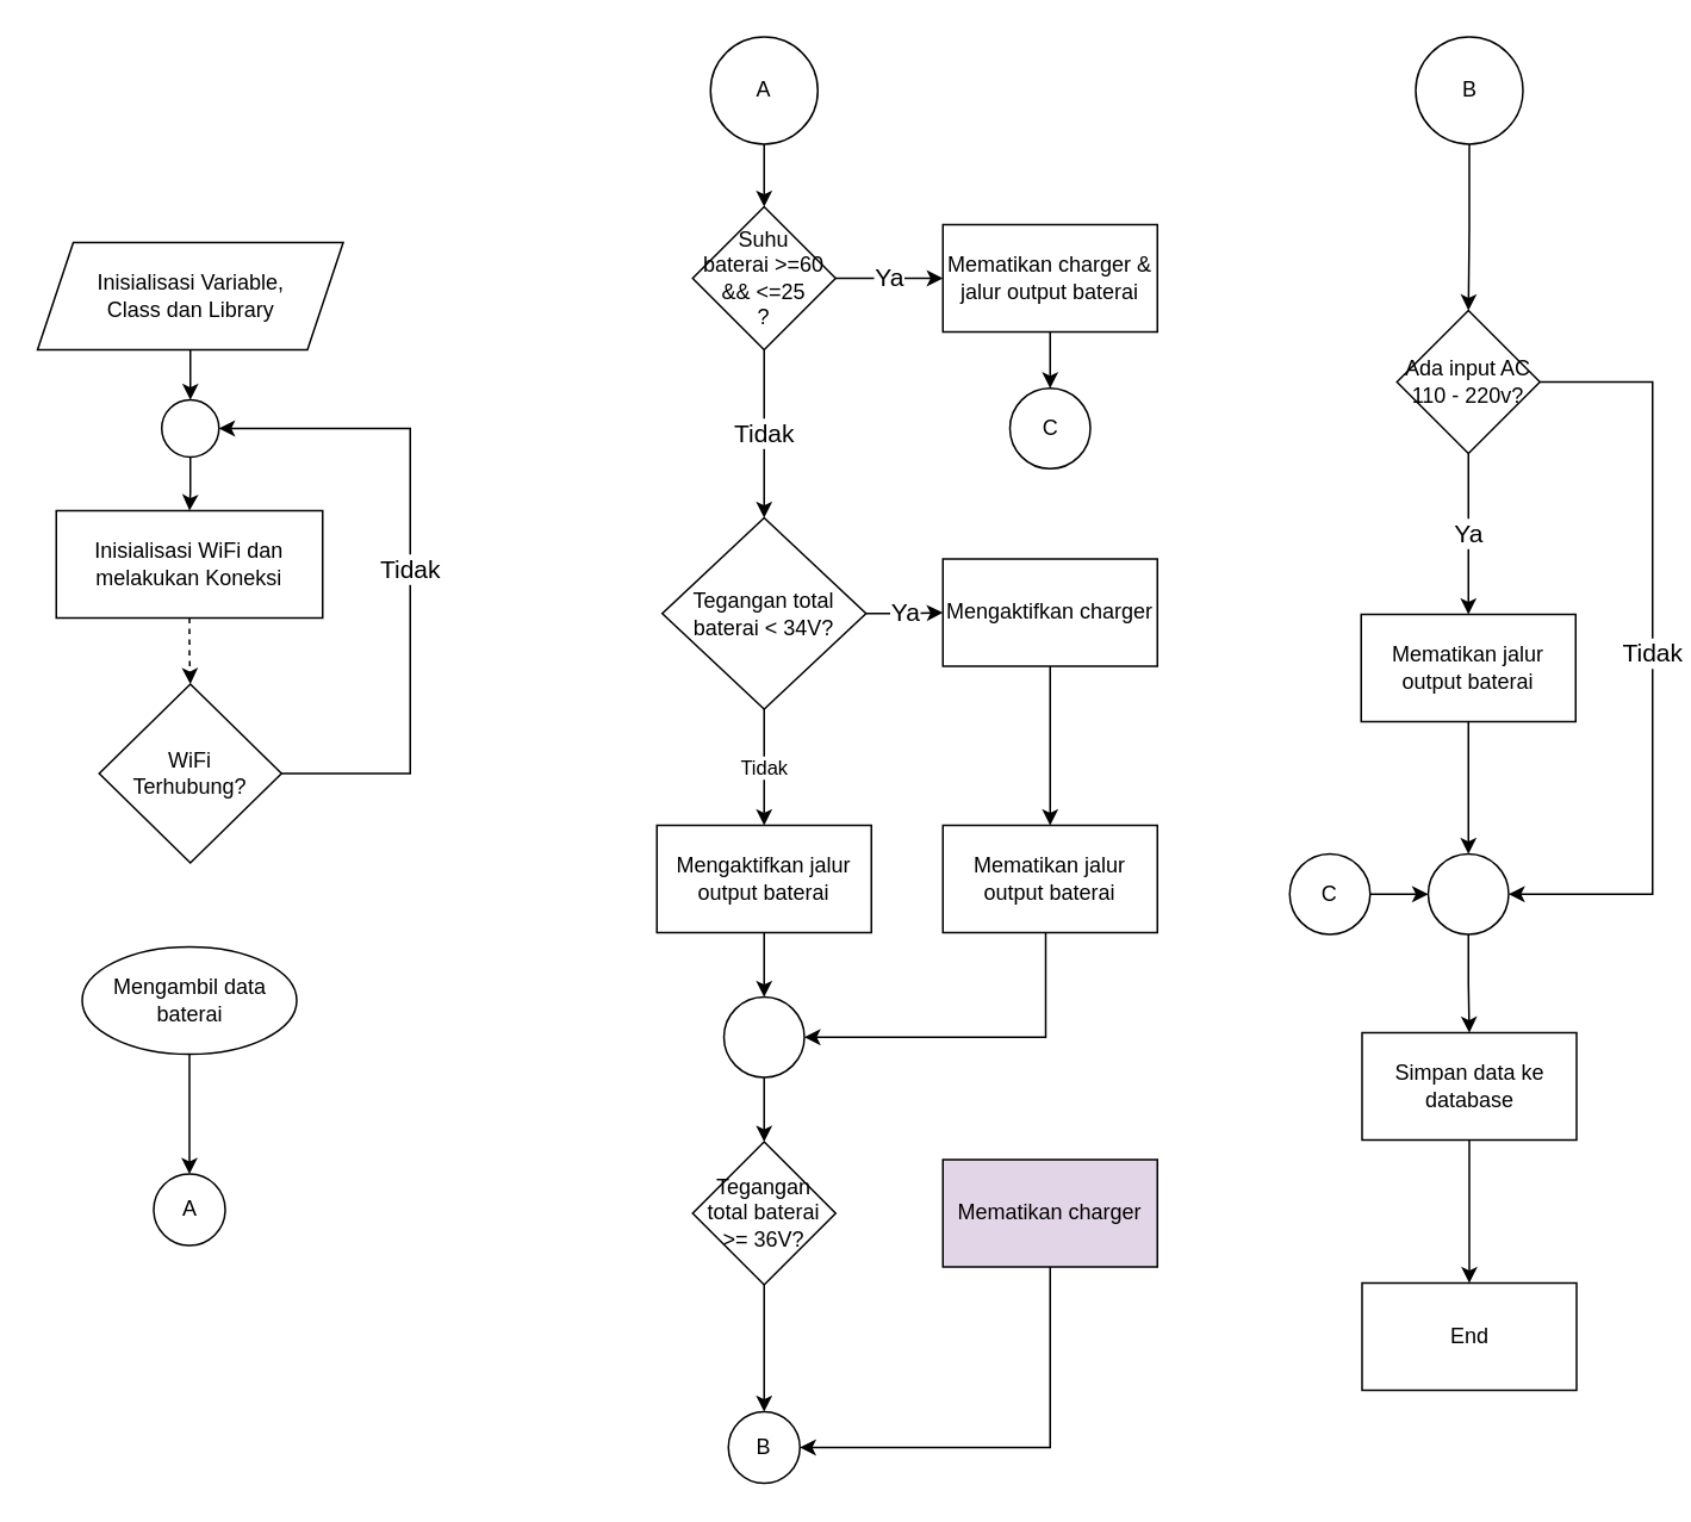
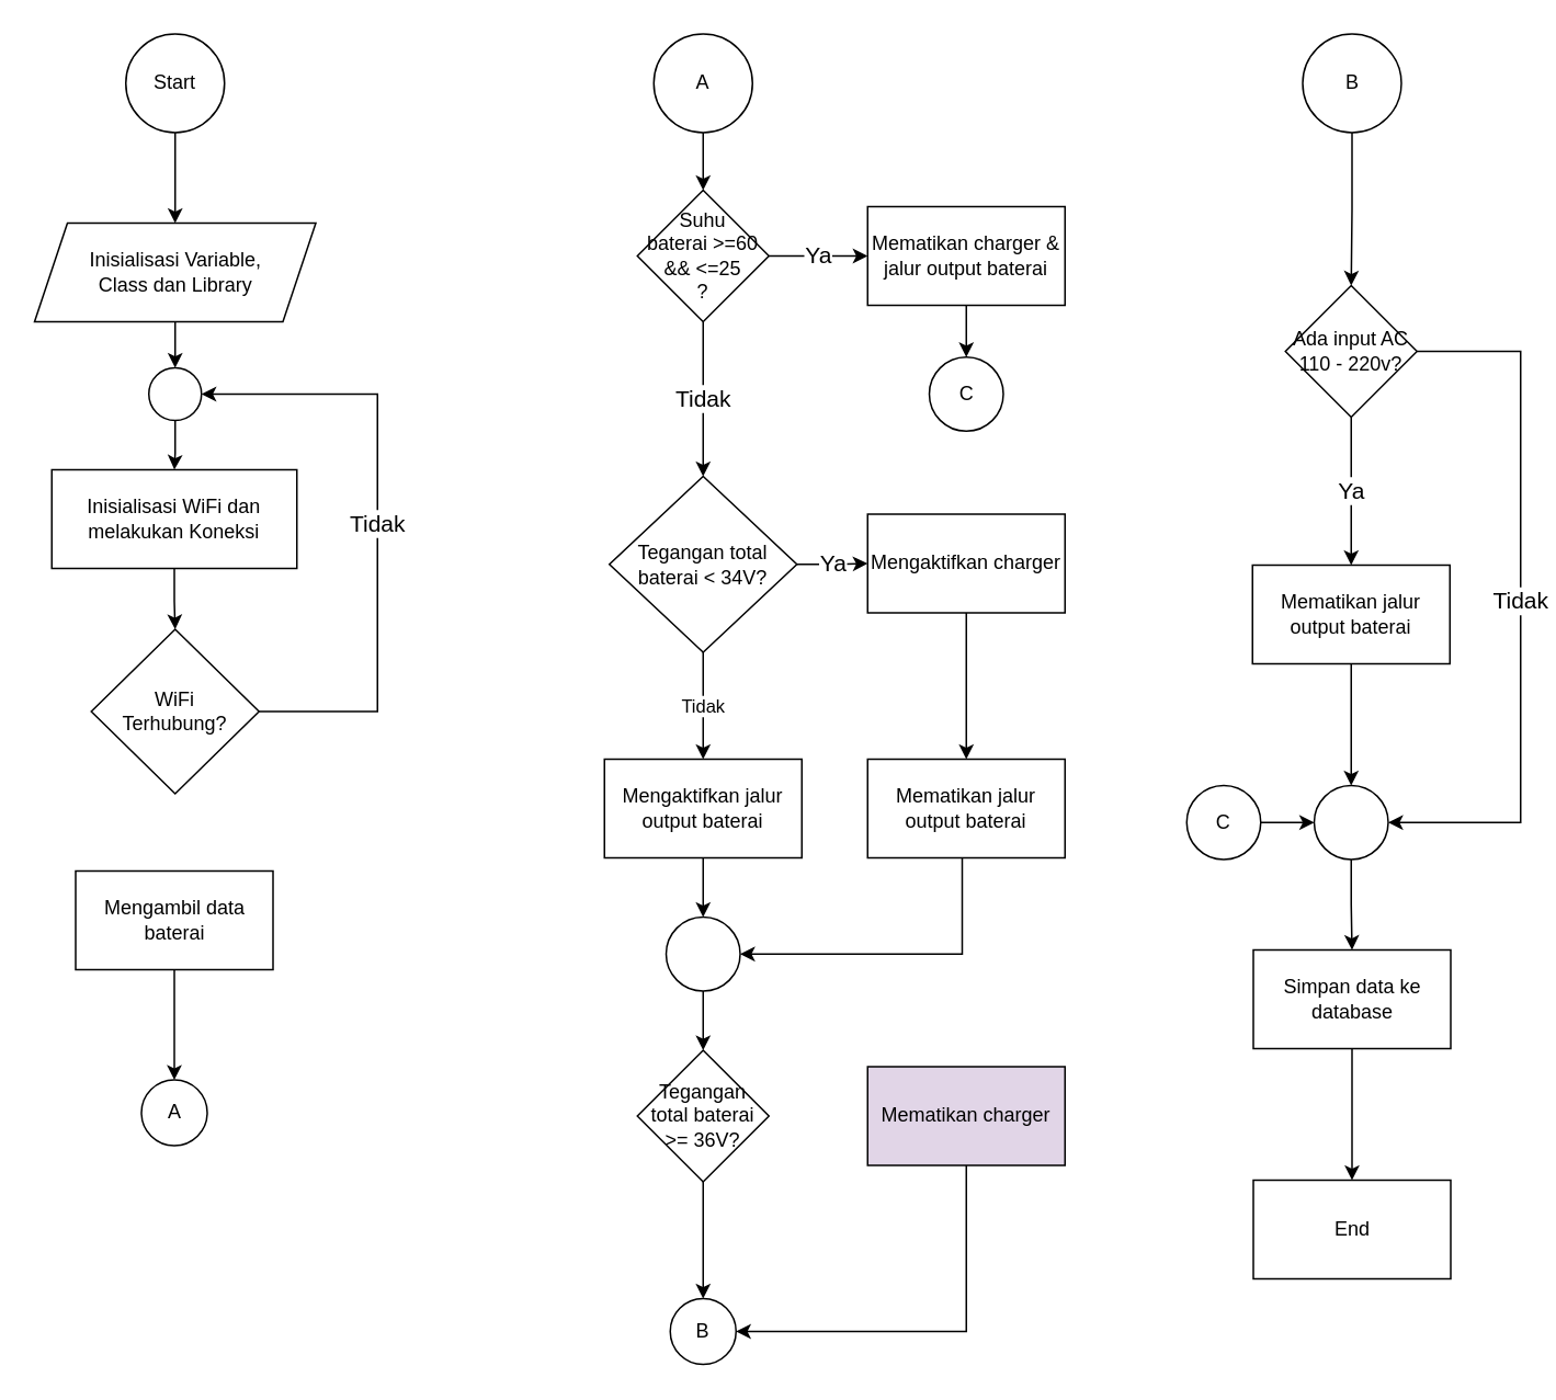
  <mxCell id="0" />
  <mxCell id="1" parent="0" />
+ <mxCell id="2" value="" style="edgeStyle=orthogonalEdgeStyle;rounded=0;orthogonalLoop=1;jettySize=auto;html=1;" parent="1" source="3" target="5" edge="1"><mxGeometry relative="1" as="geometry" /></mxCell>
+ <mxCell id="3" value="Start" style="ellipse;whiteSpace=wrap;html=1;" parent="1" vertex="1"><mxGeometry x="76" y="20" width="60" height="60" as="geometry" /></mxCell>
  <mxCell id="4" value="" style="edgeStyle=orthogonalEdgeStyle;rounded=0;orthogonalLoop=1;jettySize=auto;html=1;" parent="1" source="5" target="13" edge="1"><mxGeometry relative="1" as="geometry" /></mxCell>
  <mxCell id="5" value="Inisialisasi Variable, &lt;br&gt;Class dan Library" style="shape=parallelogram;perimeter=parallelogramPerimeter;whiteSpace=wrap;html=1;fixedSize=1;" parent="1" vertex="1"><mxGeometry x="20.5" y="135" width="171" height="60" as="geometry" /></mxCell>
- <mxCell id="6" value="" style="edgeStyle=orthogonalEdgeStyle;rounded=0;orthogonalLoop=1;jettySize=auto;html=1;dashed=1;" parent="1" source="7" target="9" edge="1"><mxGeometry relative="1" as="geometry" /></mxCell>
+ <mxCell id="6" value="" style="edgeStyle=orthogonalEdgeStyle;rounded=0;orthogonalLoop=1;jettySize=auto;html=1;" parent="1" source="7" target="9" edge="1"><mxGeometry relative="1" as="geometry" /></mxCell>
  <mxCell id="7" value="Inisialisasi WiFi dan melakukan Koneksi" style="rounded=0;whiteSpace=wrap;html=1;" parent="1" vertex="1"><mxGeometry x="31" y="285" width="149" height="60" as="geometry" /></mxCell>
  <mxCell id="8" value="Tidak" style="edgeStyle=orthogonalEdgeStyle;rounded=0;orthogonalLoop=1;jettySize=auto;html=1;exitX=1;exitY=0.5;exitDx=0;exitDy=0;entryX=1;entryY=0.5;entryDx=0;entryDy=0;fontSize=14;" parent="1" source="9" target="13" edge="1"><mxGeometry relative="1" as="geometry"><mxPoint x="150" y="237" as="targetPoint" /><Array as="points"><mxPoint x="229" y="432" /><mxPoint x="229" y="239" /></Array><mxPoint as="offset" /></mxGeometry></mxCell>
  <mxCell id="9" value="WiFi &lt;br&gt;Terhubung?" style="rhombus;whiteSpace=wrap;html=1;" parent="1" vertex="1"><mxGeometry x="55" y="382" width="102" height="100" as="geometry" /></mxCell>
  <mxCell id="10" value="" style="edgeStyle=orthogonalEdgeStyle;rounded=0;orthogonalLoop=1;jettySize=auto;html=1;" parent="1" source="11" target="36" edge="1"><mxGeometry relative="1" as="geometry" /></mxCell>
- <mxCell id="11" value="Mengambil data baterai" style="ellipse;whiteSpace=wrap;html=1;" parent="1" vertex="1"><mxGeometry x="45.5" y="529" width="120" height="60" as="geometry" /></mxCell>
+ <mxCell id="11" value="Mengambil data baterai" style="rounded=0;whiteSpace=wrap;html=1;" parent="1" vertex="1"><mxGeometry x="45.5" y="529" width="120" height="60" as="geometry" /></mxCell>
  <mxCell id="12" value="" style="edgeStyle=orthogonalEdgeStyle;rounded=0;orthogonalLoop=1;jettySize=auto;html=1;" parent="1" source="13" target="7" edge="1"><mxGeometry relative="1" as="geometry" /></mxCell>
  <mxCell id="13" value="" style="ellipse;whiteSpace=wrap;html=1;aspect=fixed;" parent="1" vertex="1"><mxGeometry x="90" y="223" width="32" height="32" as="geometry" /></mxCell>
  <mxCell id="14" value="Ya" style="edgeStyle=orthogonalEdgeStyle;rounded=0;orthogonalLoop=1;jettySize=auto;html=1;fontSize=14;" parent="1" source="16" target="18" edge="1"><mxGeometry relative="1" as="geometry" /></mxCell>
  <mxCell id="15" value="Tidak" style="edgeStyle=orthogonalEdgeStyle;rounded=0;orthogonalLoop=1;jettySize=auto;html=1;" parent="1" source="16" target="42" edge="1"><mxGeometry relative="1" as="geometry" /></mxCell>
  <mxCell id="16" value="Tegangan total baterai &amp;lt; 34V?" style="rhombus;whiteSpace=wrap;html=1;" parent="1" vertex="1"><mxGeometry x="370" y="289" width="114" height="107" as="geometry" /></mxCell>
  <mxCell id="17" value="" style="edgeStyle=orthogonalEdgeStyle;rounded=0;orthogonalLoop=1;jettySize=auto;html=1;" parent="1" source="18" target="20" edge="1"><mxGeometry relative="1" as="geometry" /></mxCell>
  <mxCell id="18" value="Mengaktifkan charger" style="whiteSpace=wrap;html=1;" parent="1" vertex="1"><mxGeometry x="527" y="312" width="120" height="60" as="geometry" /></mxCell>
  <mxCell id="19" style="edgeStyle=orthogonalEdgeStyle;rounded=0;orthogonalLoop=1;jettySize=auto;html=1;entryX=1;entryY=0.5;entryDx=0;entryDy=0;" parent="1" source="20" target="44" edge="1"><mxGeometry relative="1" as="geometry"><Array as="points"><mxPoint x="584.5" y="580" /></Array></mxGeometry></mxCell>
  <mxCell id="20" value="Mematikan jalur output baterai" style="whiteSpace=wrap;html=1;" parent="1" vertex="1"><mxGeometry x="527" y="461" width="120" height="60" as="geometry" /></mxCell>
  <mxCell id="21" value="" style="edgeStyle=orthogonalEdgeStyle;rounded=0;orthogonalLoop=1;jettySize=auto;html=1;" parent="1" source="22" target="35" edge="1"><mxGeometry relative="1" as="geometry" /></mxCell>
  <mxCell id="22" value="Tegangan total baterai &amp;gt;= 36V?" style="rhombus;whiteSpace=wrap;html=1;" parent="1" vertex="1"><mxGeometry x="387" y="638" width="80" height="80" as="geometry" /></mxCell>
  <mxCell id="23" style="edgeStyle=orthogonalEdgeStyle;rounded=0;orthogonalLoop=1;jettySize=auto;html=1;entryX=1;entryY=0.5;entryDx=0;entryDy=0;" parent="1" source="24" target="35" edge="1"><mxGeometry relative="1" as="geometry"><Array as="points"><mxPoint x="587.5" y="809" /></Array></mxGeometry></mxCell>
  <mxCell id="24" value="Mematikan charger" style="whiteSpace=wrap;html=1;fillColor=#e1d5e7;" parent="1" vertex="1"><mxGeometry x="527" y="648" width="120" height="60" as="geometry" /></mxCell>
  <mxCell id="25" value="Ya" style="edgeStyle=orthogonalEdgeStyle;rounded=0;orthogonalLoop=1;jettySize=auto;html=1;fontSize=14;" parent="1" source="27" target="29" edge="1"><mxGeometry relative="1" as="geometry" /></mxCell>
  <mxCell id="26" value="Tidak" style="edgeStyle=orthogonalEdgeStyle;rounded=0;orthogonalLoop=1;jettySize=auto;html=1;entryX=1;entryY=0.5;entryDx=0;entryDy=0;fontSize=14;" parent="1" source="27" target="31" edge="1"><mxGeometry relative="1" as="geometry"><Array as="points"><mxPoint x="924" y="213" /><mxPoint x="924" y="500" /></Array></mxGeometry></mxCell>
  <mxCell id="27" value="Ada input AC 110 - 220v?" style="rhombus;whiteSpace=wrap;html=1;" parent="1" vertex="1"><mxGeometry x="781" y="173" width="80" height="80" as="geometry" /></mxCell>
  <mxCell id="28" value="" style="edgeStyle=orthogonalEdgeStyle;rounded=0;orthogonalLoop=1;jettySize=auto;html=1;" parent="1" source="29" target="31" edge="1"><mxGeometry relative="1" as="geometry" /></mxCell>
  <mxCell id="29" value="Mematikan jalur output baterai" style="whiteSpace=wrap;html=1;" parent="1" vertex="1"><mxGeometry x="761" y="343" width="120" height="60" as="geometry" /></mxCell>
  <mxCell id="30" value="" style="edgeStyle=orthogonalEdgeStyle;rounded=0;orthogonalLoop=1;jettySize=auto;html=1;" parent="1" source="31" target="33" edge="1"><mxGeometry relative="1" as="geometry" /></mxCell>
  <mxCell id="31" value="" style="ellipse;whiteSpace=wrap;html=1;" parent="1" vertex="1"><mxGeometry x="798.5" y="477" width="45" height="45" as="geometry" /></mxCell>
  <mxCell id="32" value="" style="edgeStyle=orthogonalEdgeStyle;rounded=0;orthogonalLoop=1;jettySize=auto;html=1;" parent="1" source="33" target="34" edge="1"><mxGeometry relative="1" as="geometry" /></mxCell>
  <mxCell id="33" value="Simpan data ke database" style="whiteSpace=wrap;html=1;" parent="1" vertex="1"><mxGeometry x="761.5" y="577" width="120" height="60" as="geometry" /></mxCell>
  <mxCell id="34" value="End" style="whiteSpace=wrap;html=1;" parent="1" vertex="1"><mxGeometry x="761.5" y="717" width="120" height="60" as="geometry" /></mxCell>
  <mxCell id="35" value="B" style="ellipse;whiteSpace=wrap;html=1;" parent="1" vertex="1"><mxGeometry x="407" y="789" width="40" height="40" as="geometry" /></mxCell>
  <mxCell id="36" value="A" style="ellipse;whiteSpace=wrap;html=1;rounded=0;" parent="1" vertex="1"><mxGeometry x="85.5" y="656" width="40" height="40" as="geometry" /></mxCell>
  <mxCell id="37" value="" style="edgeStyle=orthogonalEdgeStyle;rounded=0;orthogonalLoop=1;jettySize=auto;html=1;" edge="1" parent="1" source="38" target="49"><mxGeometry relative="1" as="geometry" /></mxCell>
  <mxCell id="38" value="A" style="ellipse;whiteSpace=wrap;html=1;rounded=0;" parent="1" vertex="1"><mxGeometry x="397" y="20" width="60" height="60" as="geometry" /></mxCell>
  <mxCell id="39" value="" style="edgeStyle=orthogonalEdgeStyle;rounded=0;orthogonalLoop=1;jettySize=auto;html=1;" parent="1" source="40" target="27" edge="1"><mxGeometry relative="1" as="geometry" /></mxCell>
  <mxCell id="40" value="B" style="ellipse;whiteSpace=wrap;html=1;rounded=0;" parent="1" vertex="1"><mxGeometry x="791.5" y="20" width="60" height="60" as="geometry" /></mxCell>
  <mxCell id="41" value="" style="edgeStyle=orthogonalEdgeStyle;rounded=0;orthogonalLoop=1;jettySize=auto;html=1;" parent="1" source="42" target="44" edge="1"><mxGeometry relative="1" as="geometry" /></mxCell>
  <mxCell id="42" value="Mengaktifkan jalur output baterai" style="whiteSpace=wrap;html=1;" parent="1" vertex="1"><mxGeometry x="367" y="461" width="120" height="60" as="geometry" /></mxCell>
  <mxCell id="43" value="" style="edgeStyle=orthogonalEdgeStyle;rounded=0;orthogonalLoop=1;jettySize=auto;html=1;" parent="1" source="44" target="22" edge="1"><mxGeometry relative="1" as="geometry" /></mxCell>
  <mxCell id="44" value="" style="ellipse;whiteSpace=wrap;html=1;" parent="1" vertex="1"><mxGeometry x="404.5" y="557" width="45" height="45" as="geometry" /></mxCell>
  <mxCell id="45" value="" style="edgeStyle=orthogonalEdgeStyle;rounded=0;orthogonalLoop=1;jettySize=auto;html=1;" edge="1" parent="1" source="46" target="31"><mxGeometry relative="1" as="geometry" /></mxCell>
  <mxCell id="46" value="C" style="ellipse;whiteSpace=wrap;html=1;" vertex="1" parent="1"><mxGeometry x="721" y="477" width="45" height="45" as="geometry" /></mxCell>
  <mxCell id="47" value="Tidak" style="edgeStyle=orthogonalEdgeStyle;rounded=0;orthogonalLoop=1;jettySize=auto;html=1;fontSize=14;" edge="1" parent="1" source="49" target="16"><mxGeometry relative="1" as="geometry" /></mxCell>
  <mxCell id="48" value="Ya" style="edgeStyle=orthogonalEdgeStyle;rounded=0;orthogonalLoop=1;jettySize=auto;html=1;fontSize=14;" edge="1" parent="1" source="49" target="51"><mxGeometry relative="1" as="geometry" /></mxCell>
  <mxCell id="49" value="Suhu &lt;br&gt;baterai &amp;gt;=60 &lt;br&gt;&amp;amp;&amp;amp; &amp;lt;=25 &lt;br&gt;?" style="rhombus;whiteSpace=wrap;html=1;" vertex="1" parent="1"><mxGeometry x="387" y="115" width="80" height="80" as="geometry" /></mxCell>
  <mxCell id="50" value="" style="edgeStyle=orthogonalEdgeStyle;rounded=0;orthogonalLoop=1;jettySize=auto;html=1;" edge="1" parent="1" source="51" target="52"><mxGeometry relative="1" as="geometry" /></mxCell>
  <mxCell id="51" value="Mematikan charger &amp;amp; jalur output baterai" style="whiteSpace=wrap;html=1;" vertex="1" parent="1"><mxGeometry x="527" y="125" width="120" height="60" as="geometry" /></mxCell>
  <mxCell id="52" value="C" style="ellipse;whiteSpace=wrap;html=1;" vertex="1" parent="1"><mxGeometry x="564.5" y="216.5" width="45" height="45" as="geometry" /></mxCell>
